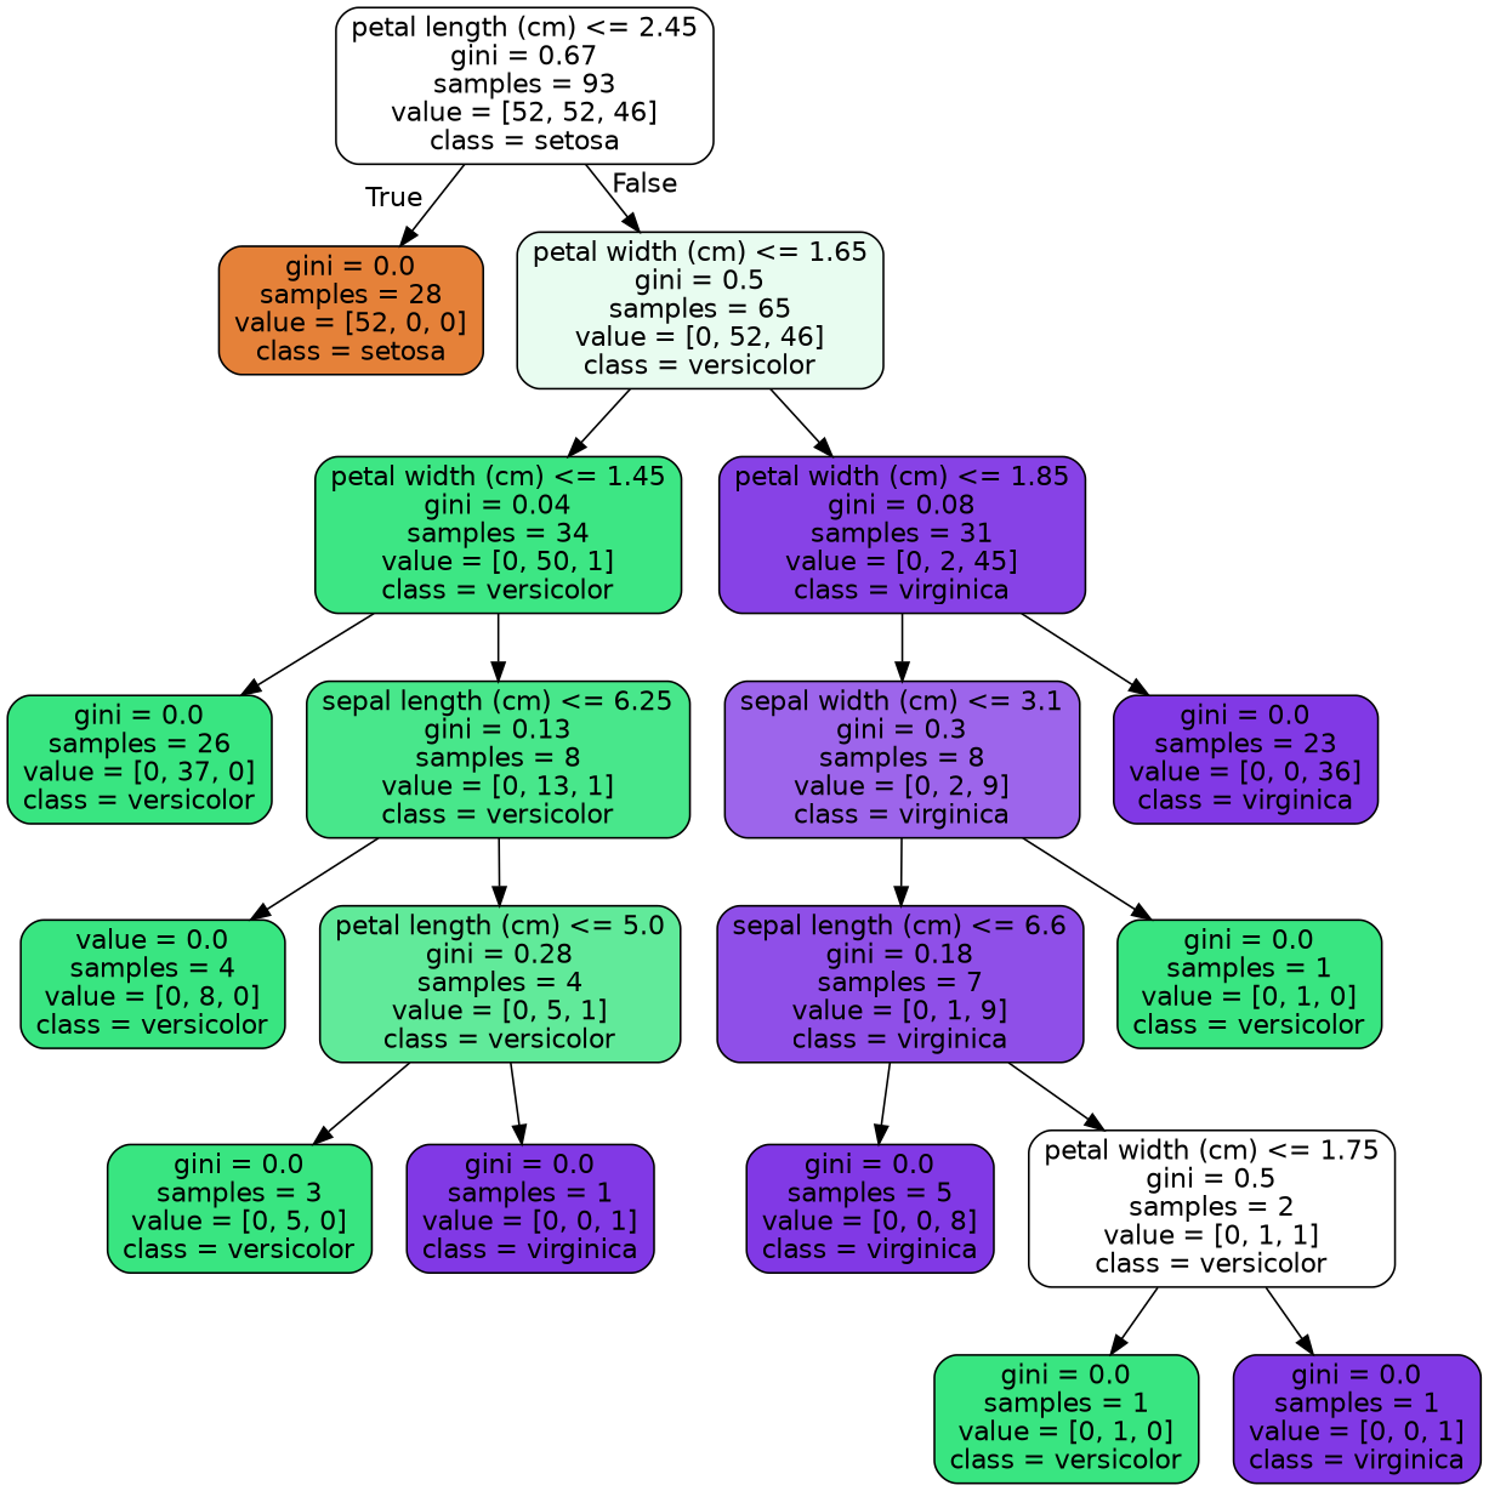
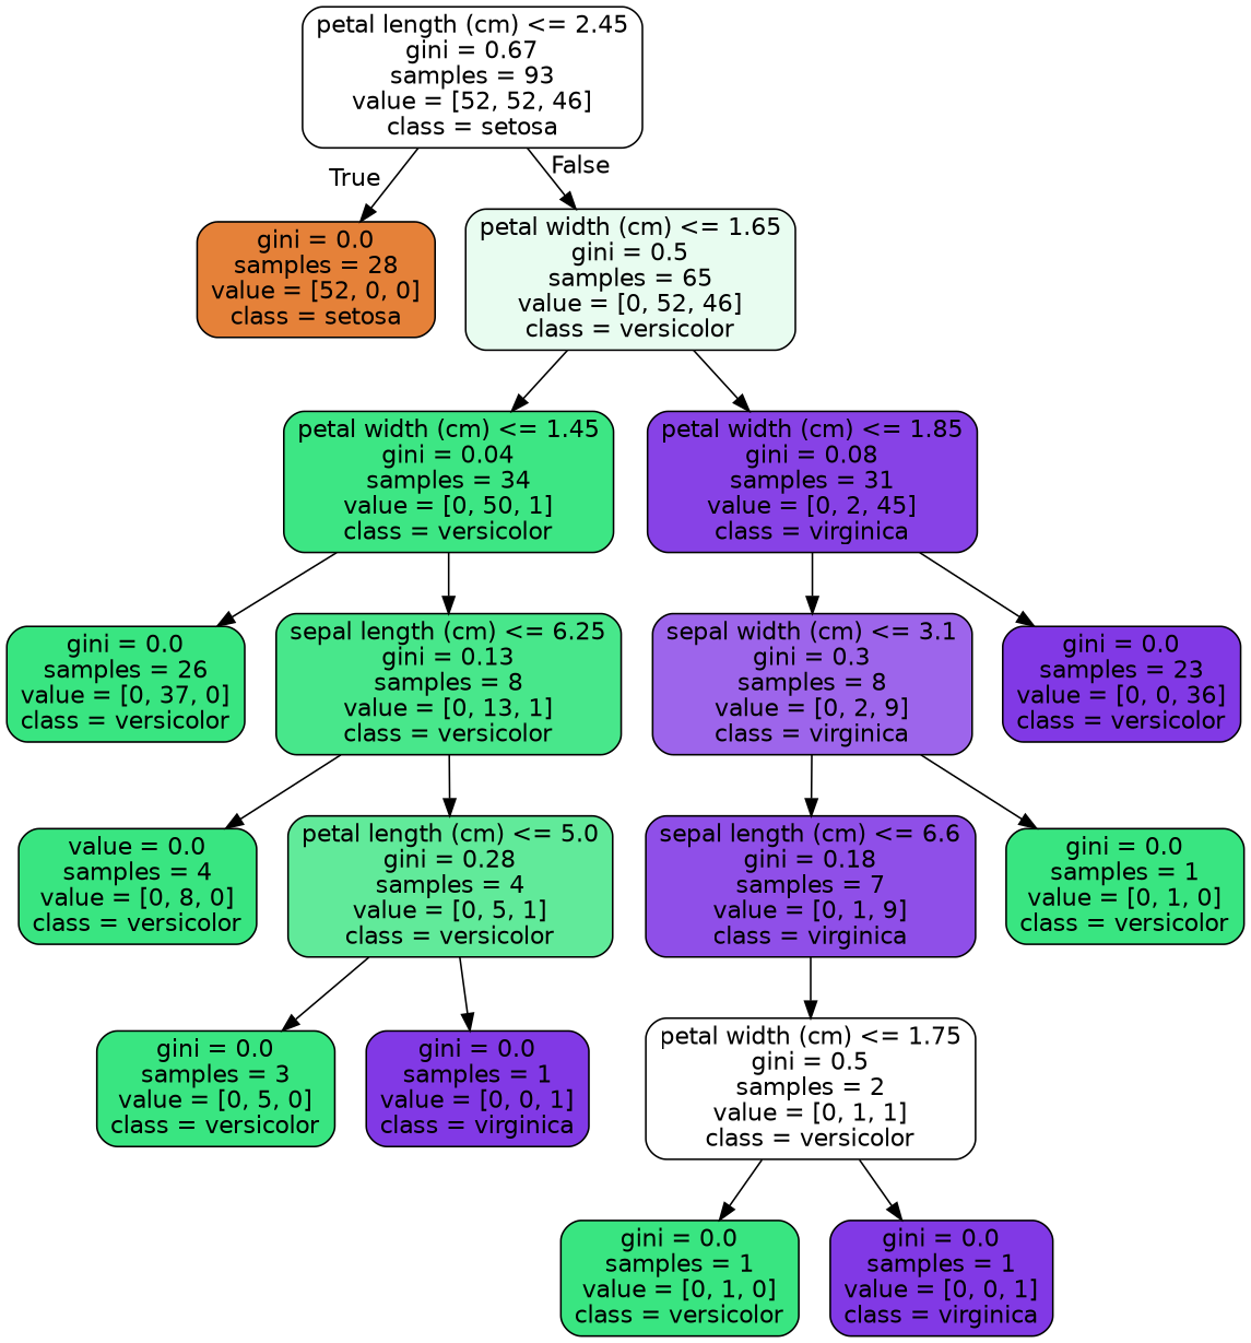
  digraph {
    node [color=black fillcolor="#39e581" fontname=helvetica shape=box style="filled, rounded"]
    edge [fontname=helvetica]
    n1 [fillcolor="#ffffff" label="petal length (cm) <= 2.45\ngini = 0.67\nsamples = 93\nvalue = [52, 52, 46]\nclass = setosa"]
    n2 [fillcolor="#e58139" label="gini = 0.0\nsamples = 28\nvalue = [52, 0, 0]\nclass = setosa"]
    n3 [fillcolor="#e8fcf0" label="petal width (cm) <= 1.65\ngini = 0.5\nsamples = 65\nvalue = [0, 52, 46]\nclass = versicolor"]
    n4 [fillcolor="#3de684" label="petal width (cm) <= 1.45\ngini = 0.04\nsamples = 34\nvalue = [0, 50, 1]\nclass = versicolor"]
    n5 [fillcolor="#8742e6" label="petal width (cm) <= 1.85\ngini = 0.08\nsamples = 31\nvalue = [0, 2, 45]\nclass = virginica"]
    n6 [label="gini = 0.0\nsamples = 26\nvalue = [0, 37, 0]\nclass = versicolor"]
    n7 [fillcolor="#48e78b" label="sepal length (cm) <= 6.25\ngini = 0.13\nsamples = 8\nvalue = [0, 13, 1]\nclass = versicolor"]
    n8 [fillcolor="#9d65eb" label="sepal width (cm) <= 3.1\ngini = 0.3\nsamples = 8\nvalue = [0, 2, 9]\nclass = virginica"]
-   n9 [fillcolor="#8139e5" label="gini = 0.0\nsamples = 23\nvalue = [0, 0, 36]\nclass = virginica"]
+   n9 [fillcolor="#8139e5" label="gini = 0.0\nsamples = 23\nvalue = [0, 0, 36]\nclass = versicolor"]
    n10 [label="value = 0.0\nsamples = 4\nvalue = [0, 8, 0]\nclass = versicolor"]
    n11 [fillcolor="#61ea9a" label="petal length (cm) <= 5.0\ngini = 0.28\nsamples = 4\nvalue = [0, 5, 1]\nclass = versicolor"]
    n12 [label="gini = 0.0\nsamples = 3\nvalue = [0, 5, 0]\nclass = versicolor"]
    n13 [fillcolor="#8139e5" label="gini = 0.0\nsamples = 1\nvalue = [0, 0, 1]\nclass = virginica"]
    n14 [fillcolor="#8f4fe8" label="sepal length (cm) <= 6.6\ngini = 0.18\nsamples = 7\nvalue = [0, 1, 9]\nclass = virginica"]
    n15 [label="gini = 0.0\nsamples = 1\nvalue = [0, 1, 0]\nclass = versicolor"]
-   n16 [fillcolor="#8139e5" label="gini = 0.0\nsamples = 5\nvalue = [0, 0, 8]\nclass = virginica"]
    n17 [fillcolor="#ffffff" label="petal width (cm) <= 1.75\ngini = 0.5\nsamples = 2\nvalue = [0, 1, 1]\nclass = versicolor"]
    n18 [label="gini = 0.0\nsamples = 1\nvalue = [0, 1, 0]\nclass = versicolor"]
    n19 [fillcolor="#8139e5" label="gini = 0.0\nsamples = 1\nvalue = [0, 0, 1]\nclass = virginica"]
    n1 -> n2 [headlabel=True labelangle=45 labeldistance=2.5]
    n1 -> n3 [headlabel=False labelangle=-45 labeldistance=2.5]
    n3 -> n4
    n3 -> n5
    n4 -> n6
    n4 -> n7
    n5 -> n8
    n5 -> n9
    n7 -> n10
    n7 -> n11
    n8 -> n14
    n8 -> n15
    n11 -> n12
    n11 -> n13
-   n14 -> n16
    n14 -> n17
    n17 -> n18
    n17 -> n19
  }
